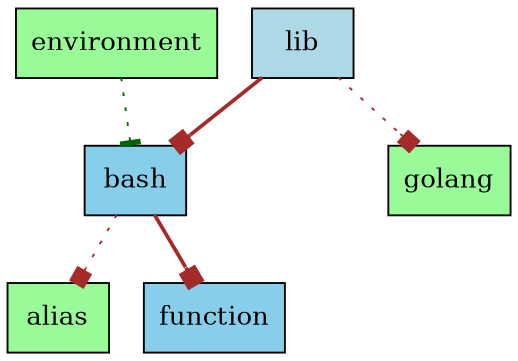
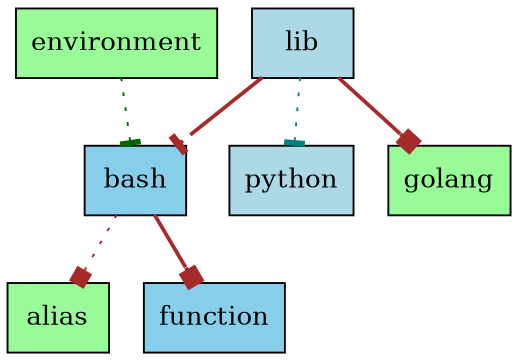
  digraph {
    fontname=helvetica
    rankdir=TB
    node [fillcolor=palegreen shape=record style=filled]
    edge [arrowhead=box color=brown style=dotted]
    n1 [fillcolor=skyblue label=bash]
    n2 [label=alias]
    n3 [fillcolor=skyblue label=function]
    lib [fillcolor=lightblue]
+   n5 [fillcolor=lightblue label=python]
    n6 [label=golang]
    n7 [label=environment]
    n1 -> n2
    n1 -> n3 [style=bold]
-   lib -> n1 [style=bold]
-   lib -> n6
+   lib -> n1 [arrowhead=tee style=bold]
+   lib -> n5 [arrowhead=tee color=teal]
+   lib -> n6 [style=bold]
    n7 -> n1 [arrowhead=tee color=darkgreen]
  }
